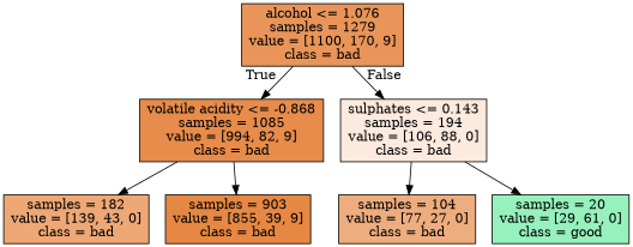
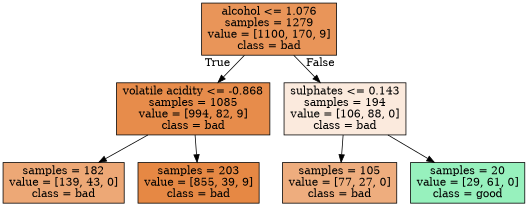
  digraph {
    node [color=black shape=box style=filled]
    n1 [fillcolor="#e99559" label="alcohol <= 1.076\nsamples = 1279\nvalue = [1100, 170, 9]\nclass = bad"]
    n2 [fillcolor="#e78c4b" label="volatile acidity <= -0.868\nsamples = 1085\nvalue = [994, 82, 9]\nclass = bad"]
    n3 [fillcolor="#fbeadd" label="sulphates <= 0.143\nsamples = 194\nvalue = [106, 88, 0]\nclass = bad"]
    n4 [fillcolor="#eda876" label="samples = 182\nvalue = [139, 43, 0]\nclass = bad"]
-   n5 [fillcolor="#e68844" label="samples = 903\nvalue = [855, 39, 9]\nclass = bad"]
-   n6 [fillcolor="#eead7e" label="samples = 104\nvalue = [77, 27, 0]\nclass = bad"]
+   n5 [fillcolor="#e68844" label="samples = 203\nvalue = [855, 39, 9]\nclass = bad"]
+   n6 [fillcolor="#eead7e" label="samples = 105\nvalue = [77, 27, 0]\nclass = bad"]
    n7 [fillcolor="#97f1bd" label="samples = 20\nvalue = [29, 61, 0]\nclass = good"]
    n1 -> n2 [headlabel=True labelangle=45 labeldistance=2.5]
    n1 -> n3 [headlabel=False labelangle=-45 labeldistance=2.5]
    n2 -> n4
    n2 -> n5
    n3 -> n6
    n3 -> n7
  }
